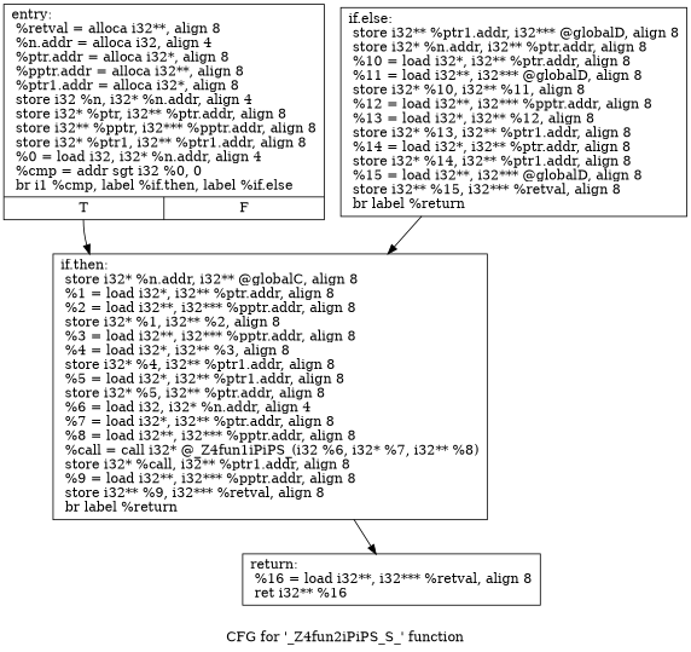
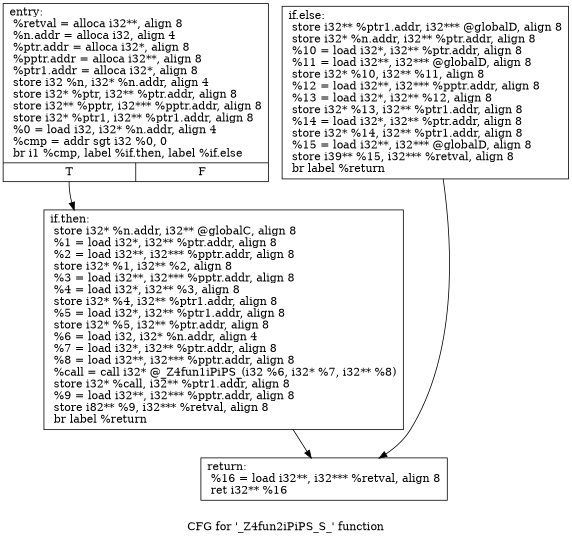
  digraph {
    label="CFG for '_Z4fun2iPiPS_S_' function"
    node [shape=record]
    n1 [label="{entry:\l  %retval = alloca i32**, align 8\l  %n.addr = alloca i32, align 4\l  %ptr.addr = alloca i32*, align 8\l  %pptr.addr = alloca i32**, align 8\l  %ptr1.addr = alloca i32*, align 8\l  store i32 %n, i32* %n.addr, align 4\l  store i32* %ptr, i32** %ptr.addr, align 8\l  store i32** %pptr, i32*** %pptr.addr, align 8\l  store i32* %ptr1, i32** %ptr1.addr, align 8\l  %0 = load i32, i32* %n.addr, align 4\l  %cmp = addr sgt i32 %0, 0\l  br i1 %cmp, label %if.then, label %if.else\l|{<s0>T|<s1>F}}"]
-   n2 [label="{if.then:                                          \l  store i32* %n.addr, i32** @globalC, align 8\l  %1 = load i32*, i32** %ptr.addr, align 8\l  %2 = load i32**, i32*** %pptr.addr, align 8\l  store i32* %1, i32** %2, align 8\l  %3 = load i32**, i32*** %pptr.addr, align 8\l  %4 = load i32*, i32** %3, align 8\l  store i32* %4, i32** %ptr1.addr, align 8\l  %5 = load i32*, i32** %ptr1.addr, align 8\l  store i32* %5, i32** %ptr.addr, align 8\l  %6 = load i32, i32* %n.addr, align 4\l  %7 = load i32*, i32** %ptr.addr, align 8\l  %8 = load i32**, i32*** %pptr.addr, align 8\l  %call = call i32* @_Z4fun1iPiPS_(i32 %6, i32* %7, i32** %8)\l  store i32* %call, i32** %ptr1.addr, align 8\l  %9 = load i32**, i32*** %pptr.addr, align 8\l  store i32** %9, i32*** %retval, align 8\l  br label %return\l}"]
+   n2 [label="{if.then:                                          \l  store i32* %n.addr, i32** @globalC, align 8\l  %1 = load i32*, i32** %ptr.addr, align 8\l  %2 = load i32**, i32*** %pptr.addr, align 8\l  store i32* %1, i32** %2, align 8\l  %3 = load i32**, i32*** %pptr.addr, align 8\l  %4 = load i32*, i32** %3, align 8\l  store i32* %4, i32** %ptr1.addr, align 8\l  %5 = load i32*, i32** %ptr1.addr, align 8\l  store i32* %5, i32** %ptr.addr, align 8\l  %6 = load i32, i32* %n.addr, align 4\l  %7 = load i32*, i32** %ptr.addr, align 8\l  %8 = load i32**, i32*** %pptr.addr, align 8\l  %call = call i32* @_Z4fun1iPiPS_(i32 %6, i32* %7, i32** %8)\l  store i32* %call, i32** %ptr1.addr, align 8\l  %9 = load i32**, i32*** %pptr.addr, align 8\l  store i82** %9, i32*** %retval, align 8\l  br label %return\l}"]
    n3 [label="{return:                                           \l  %16 = load i32**, i32*** %retval, align 8\l  ret i32** %16\l}"]
-   n4 [label="{if.else:                                          \l  store i32** %ptr1.addr, i32*** @globalD, align 8\l  store i32* %n.addr, i32** %ptr.addr, align 8\l  %10 = load i32*, i32** %ptr.addr, align 8\l  %11 = load i32**, i32*** @globalD, align 8\l  store i32* %10, i32** %11, align 8\l  %12 = load i32**, i32*** %pptr.addr, align 8\l  %13 = load i32*, i32** %12, align 8\l  store i32* %13, i32** %ptr1.addr, align 8\l  %14 = load i32*, i32** %ptr.addr, align 8\l  store i32* %14, i32** %ptr1.addr, align 8\l  %15 = load i32**, i32*** @globalD, align 8\l  store i32** %15, i32*** %retval, align 8\l  br label %return\l}"]
+   n4 [label="{if.else:                                          \l  store i32** %ptr1.addr, i32*** @globalD, align 8\l  store i32* %n.addr, i32** %ptr.addr, align 8\l  %10 = load i32*, i32** %ptr.addr, align 8\l  %11 = load i32**, i32*** @globalD, align 8\l  store i32* %10, i32** %11, align 8\l  %12 = load i32**, i32*** %pptr.addr, align 8\l  %13 = load i32*, i32** %12, align 8\l  store i32* %13, i32** %ptr1.addr, align 8\l  %14 = load i32*, i32** %ptr.addr, align 8\l  store i32* %14, i32** %ptr1.addr, align 8\l  %15 = load i32**, i32*** @globalD, align 8\l  store i39** %15, i32*** %retval, align 8\l  br label %return\l}"]
    n1 -> n2 [tailport=s0]
    n2 -> n3
-   n4 -> n2
+   n4 -> n3
  }
